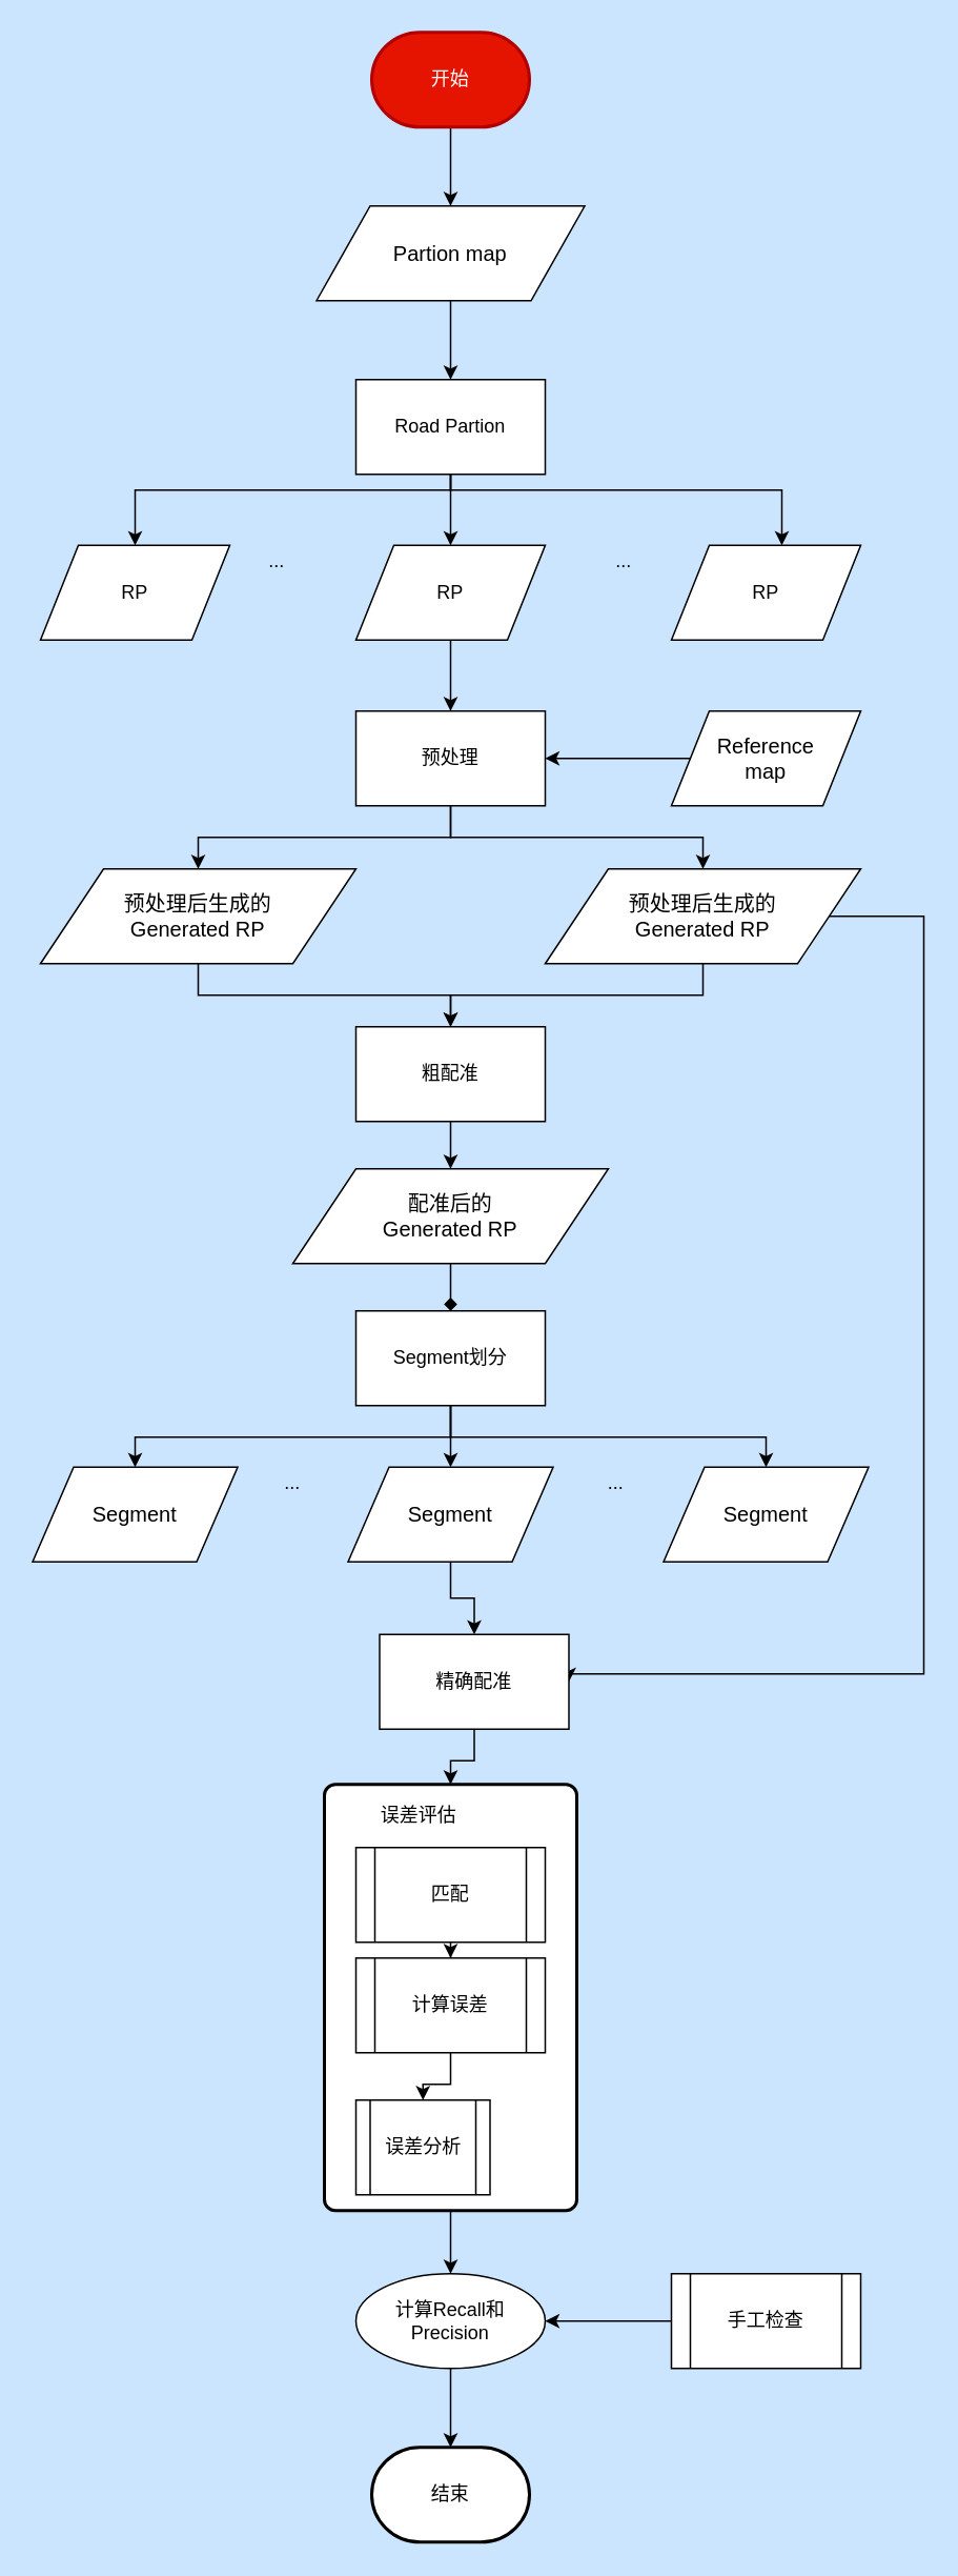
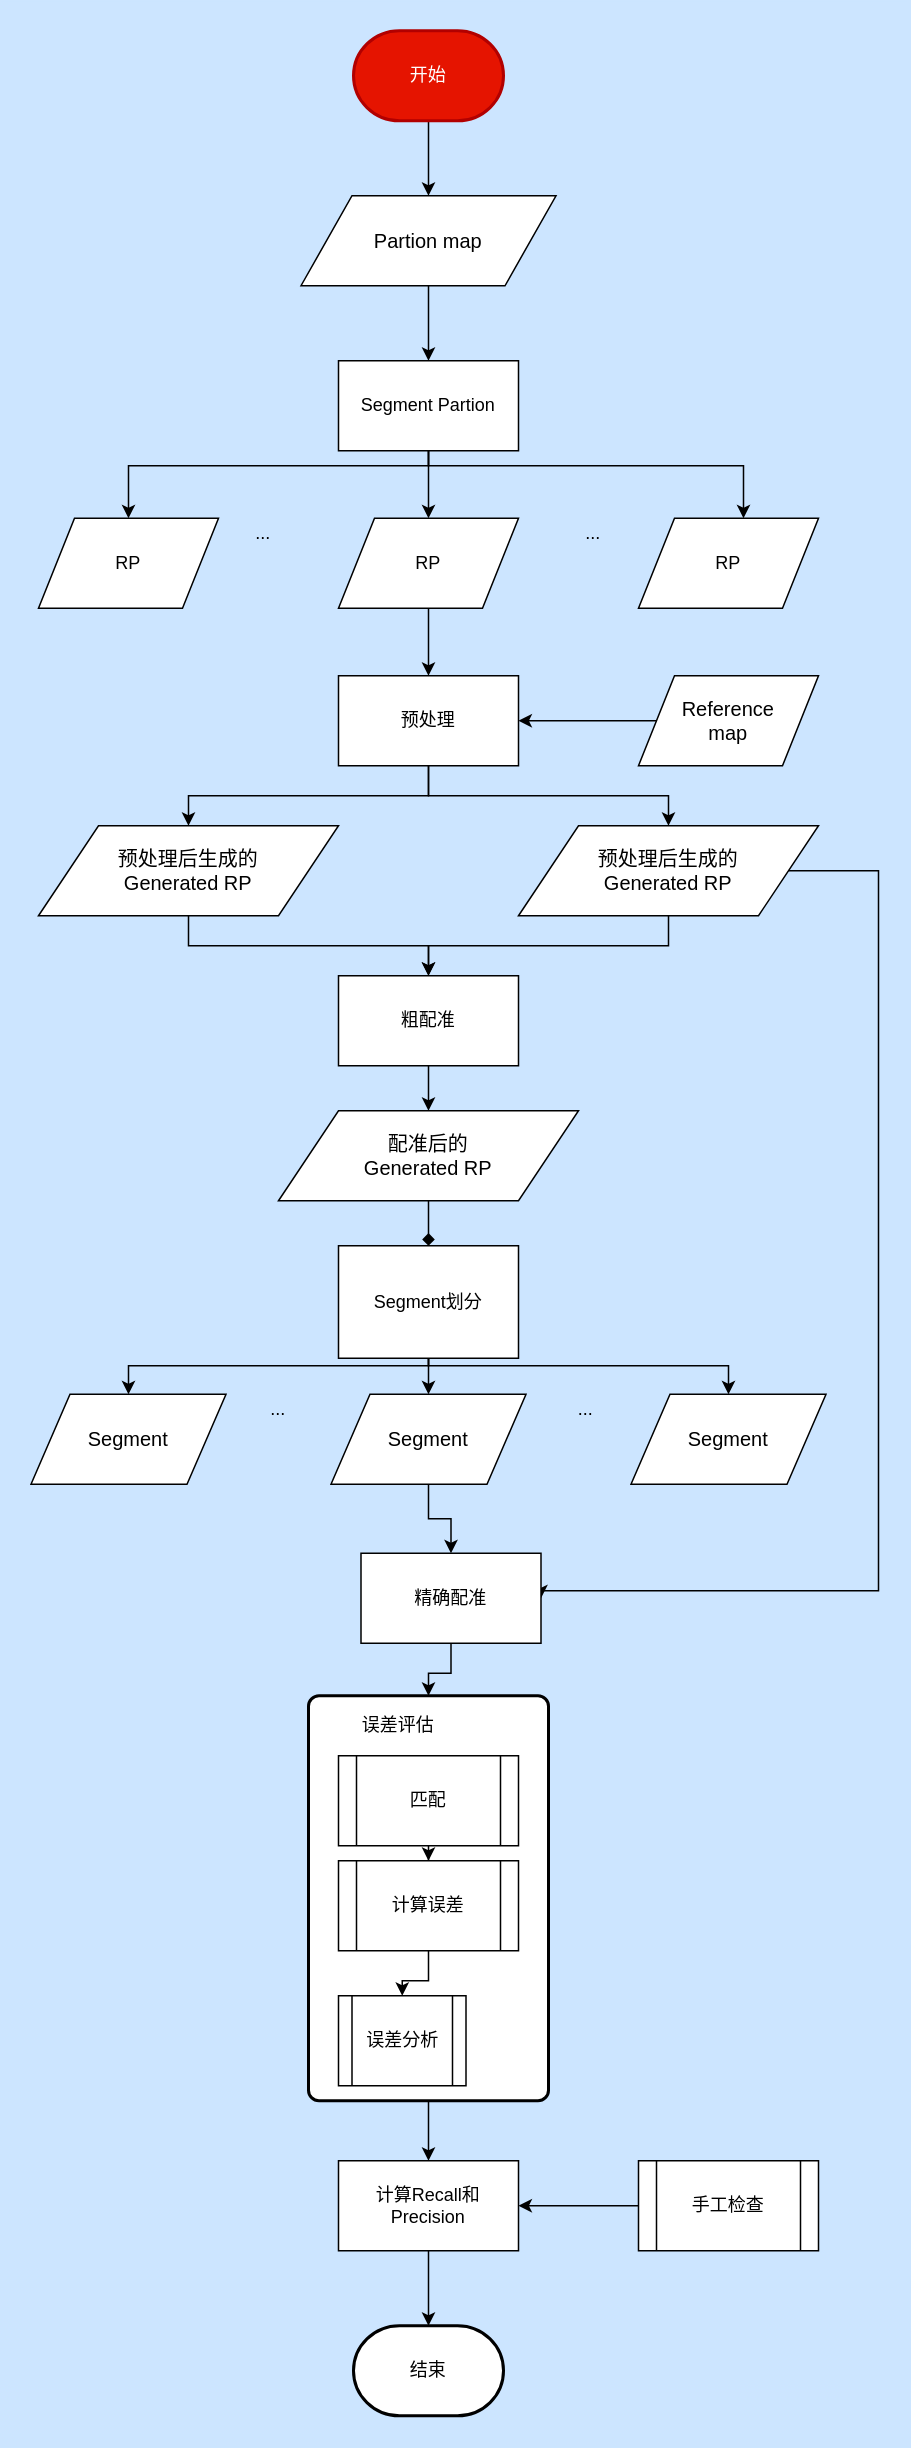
  <mxCell id="0" />
  <mxCell id="1" parent="0" />
  <mxCell id="2" value="" style="edgeStyle=orthogonalEdgeStyle;rounded=0;orthogonalLoop=1;jettySize=auto;html=1;" parent="1" source="3" target="5" edge="1"><mxGeometry relative="1" as="geometry" /></mxCell>
  <mxCell id="3" value="开始" style="strokeWidth=2;html=1;shape=mxgraph.flowchart.terminator;whiteSpace=wrap;fillColor=#e51400;strokeColor=#B20000;fontColor=#ffffff;" parent="1" vertex="1"><mxGeometry x="235" y="20" width="100" height="60" as="geometry" /></mxCell>
  <mxCell id="4" value="" style="edgeStyle=orthogonalEdgeStyle;rounded=0;orthogonalLoop=1;jettySize=auto;html=1;" parent="1" source="5" target="9" edge="1"><mxGeometry relative="1" as="geometry" /></mxCell>
  <mxCell id="5" value="&lt;span style=&quot;font-size: 10.0pt ; font-family: &amp;#34;微软雅黑&amp;#34; , sans-serif&quot;&gt;Partion map&lt;/span&gt;" style="shape=parallelogram;perimeter=parallelogramPerimeter;whiteSpace=wrap;html=1;" parent="1" vertex="1"><mxGeometry x="200" y="130" width="170" height="60" as="geometry" /></mxCell>
  <mxCell id="6" value="" style="edgeStyle=orthogonalEdgeStyle;rounded=0;orthogonalLoop=1;jettySize=auto;html=1;" parent="1" source="9" target="11" edge="1"><mxGeometry relative="1" as="geometry" /></mxCell>
  <mxCell id="7" style="edgeStyle=orthogonalEdgeStyle;rounded=0;orthogonalLoop=1;jettySize=auto;html=1;entryX=0.5;entryY=0;entryDx=0;entryDy=0;" parent="1" source="9" target="13" edge="1"><mxGeometry relative="1" as="geometry"><Array as="points"><mxPoint x="285" y="310" /><mxPoint x="85" y="310" /></Array></mxGeometry></mxCell>
  <mxCell id="8" style="edgeStyle=orthogonalEdgeStyle;rounded=0;orthogonalLoop=1;jettySize=auto;html=1;" parent="1" source="9" target="12" edge="1"><mxGeometry relative="1" as="geometry"><Array as="points"><mxPoint x="285" y="310" /><mxPoint x="495" y="310" /></Array></mxGeometry></mxCell>
- <mxCell id="9" value="Road Partion" style="rounded=0;whiteSpace=wrap;html=1;" parent="1" vertex="1"><mxGeometry x="225" y="240" width="120" height="60" as="geometry" /></mxCell>
+ <mxCell id="9" value="Segment Partion" style="rounded=0;whiteSpace=wrap;html=1;" parent="1" vertex="1"><mxGeometry x="225" y="240" width="120" height="60" as="geometry" /></mxCell>
  <mxCell id="10" value="" style="edgeStyle=orthogonalEdgeStyle;rounded=0;orthogonalLoop=1;jettySize=auto;html=1;" parent="1" source="11" target="18" edge="1"><mxGeometry relative="1" as="geometry" /></mxCell>
  <mxCell id="11" value="RP" style="shape=parallelogram;perimeter=parallelogramPerimeter;whiteSpace=wrap;html=1;" parent="1" vertex="1"><mxGeometry x="225" y="345" width="120" height="60" as="geometry" /></mxCell>
  <mxCell id="12" value="RP" style="shape=parallelogram;perimeter=parallelogramPerimeter;whiteSpace=wrap;html=1;" parent="1" vertex="1"><mxGeometry x="425" y="345" width="120" height="60" as="geometry" /></mxCell>
  <mxCell id="13" value="RP" style="shape=parallelogram;perimeter=parallelogramPerimeter;whiteSpace=wrap;html=1;" parent="1" vertex="1"><mxGeometry x="25" y="345" width="120" height="60" as="geometry" /></mxCell>
  <mxCell id="14" value="..." style="text;html=1;strokeColor=none;fillColor=none;align=center;verticalAlign=middle;whiteSpace=wrap;rounded=0;" parent="1" vertex="1"><mxGeometry x="155" y="345" width="40" height="20" as="geometry" /></mxCell>
  <mxCell id="15" value="..." style="text;html=1;strokeColor=none;fillColor=none;align=center;verticalAlign=middle;whiteSpace=wrap;rounded=0;" parent="1" vertex="1"><mxGeometry x="375" y="345" width="40" height="20" as="geometry" /></mxCell>
  <mxCell id="16" style="edgeStyle=orthogonalEdgeStyle;rounded=0;orthogonalLoop=1;jettySize=auto;html=1;entryX=0.5;entryY=0;entryDx=0;entryDy=0;" parent="1" source="18" target="22" edge="1"><mxGeometry relative="1" as="geometry" /></mxCell>
  <mxCell id="17" style="edgeStyle=orthogonalEdgeStyle;rounded=0;orthogonalLoop=1;jettySize=auto;html=1;" parent="1" source="18" target="25" edge="1"><mxGeometry relative="1" as="geometry" /></mxCell>
  <mxCell id="18" value="预处理" style="rounded=0;whiteSpace=wrap;html=1;" parent="1" vertex="1"><mxGeometry x="225" y="450" width="120" height="60" as="geometry" /></mxCell>
  <mxCell id="19" value="" style="edgeStyle=orthogonalEdgeStyle;rounded=0;orthogonalLoop=1;jettySize=auto;html=1;" parent="1" source="20" target="18" edge="1"><mxGeometry relative="1" as="geometry" /></mxCell>
  <mxCell id="20" value="&lt;span style=&quot;font-size: 10.0pt ; font-family: &amp;#34;微软雅黑&amp;#34; , sans-serif&quot;&gt;Reference&lt;br&gt;map&lt;/span&gt;" style="shape=parallelogram;perimeter=parallelogramPerimeter;whiteSpace=wrap;html=1;" parent="1" vertex="1"><mxGeometry x="425" y="450" width="120" height="60" as="geometry" /></mxCell>
  <mxCell id="21" style="edgeStyle=orthogonalEdgeStyle;rounded=0;orthogonalLoop=1;jettySize=auto;html=1;entryX=0.5;entryY=0;entryDx=0;entryDy=0;" parent="1" source="22" target="27" edge="1"><mxGeometry relative="1" as="geometry" /></mxCell>
  <mxCell id="22" value="&lt;span style=&quot;font-size: 10.0pt ; font-family: &amp;#34;微软雅黑&amp;#34; , sans-serif&quot;&gt;预处理后生成的&lt;br&gt;Generated&amp;nbsp;RP&lt;/span&gt;" style="shape=parallelogram;perimeter=parallelogramPerimeter;whiteSpace=wrap;html=1;" parent="1" vertex="1"><mxGeometry x="25" y="550" width="200" height="60" as="geometry" /></mxCell>
  <mxCell id="23" style="edgeStyle=orthogonalEdgeStyle;rounded=0;orthogonalLoop=1;jettySize=auto;html=1;exitX=0.5;exitY=1;exitDx=0;exitDy=0;entryX=0.5;entryY=0;entryDx=0;entryDy=0;" parent="1" source="25" target="27" edge="1"><mxGeometry relative="1" as="geometry" /></mxCell>
  <mxCell id="24" style="edgeStyle=orthogonalEdgeStyle;rounded=0;orthogonalLoop=1;jettySize=auto;html=1;entryX=1;entryY=0.5;entryDx=0;entryDy=0;" parent="1" source="25" target="41" edge="1"><mxGeometry relative="1" as="geometry"><Array as="points"><mxPoint x="585" y="580" /><mxPoint x="585" y="1060" /></Array></mxGeometry></mxCell>
  <mxCell id="25" value="&lt;span style=&quot;font-size: 10.0pt ; font-family: &amp;#34;微软雅黑&amp;#34; , sans-serif&quot;&gt;预处理后生成的&lt;br&gt;Generated&amp;nbsp;RP&lt;/span&gt;" style="shape=parallelogram;perimeter=parallelogramPerimeter;whiteSpace=wrap;html=1;" parent="1" vertex="1"><mxGeometry x="345" y="550" width="200" height="60" as="geometry" /></mxCell>
  <mxCell id="26" value="" style="edgeStyle=orthogonalEdgeStyle;rounded=0;orthogonalLoop=1;jettySize=auto;html=1;" parent="1" source="27" target="29" edge="1"><mxGeometry relative="1" as="geometry" /></mxCell>
  <mxCell id="27" value="粗配准" style="rounded=0;whiteSpace=wrap;html=1;" parent="1" vertex="1"><mxGeometry x="225" y="650" width="120" height="60" as="geometry" /></mxCell>
  <mxCell id="28" value="" style="edgeStyle=orthogonalEdgeStyle;rounded=0;orthogonalLoop=1;jettySize=auto;html=1;endArrow=diamond;" parent="1" source="29" target="33" edge="1"><mxGeometry relative="1" as="geometry" /></mxCell>
  <mxCell id="29" value="&lt;font face=&quot;微软雅黑, sans-serif&quot;&gt;&lt;span style=&quot;font-size: 13.333px&quot;&gt;配准后的&lt;br&gt;&lt;/span&gt;&lt;/font&gt;&lt;span style=&quot;font-family: , sans-serif ; font-size: 13.333px&quot;&gt;Generated&amp;nbsp;RP&lt;/span&gt;&lt;font face=&quot;微软雅黑, sans-serif&quot;&gt;&lt;span style=&quot;font-size: 13.333px&quot;&gt;&lt;br&gt;&lt;/span&gt;&lt;/font&gt;" style="shape=parallelogram;perimeter=parallelogramPerimeter;whiteSpace=wrap;html=1;" parent="1" vertex="1"><mxGeometry x="185" y="740" width="200" height="60" as="geometry" /></mxCell>
  <mxCell id="30" value="" style="edgeStyle=orthogonalEdgeStyle;rounded=0;orthogonalLoop=1;jettySize=auto;html=1;" parent="1" source="33" target="37" edge="1"><mxGeometry relative="1" as="geometry" /></mxCell>
  <mxCell id="31" style="edgeStyle=orthogonalEdgeStyle;rounded=0;orthogonalLoop=1;jettySize=auto;html=1;" parent="1" source="33" target="34" edge="1"><mxGeometry relative="1" as="geometry"><Array as="points"><mxPoint x="285" y="910" /><mxPoint x="85" y="910" /></Array></mxGeometry></mxCell>
  <mxCell id="32" style="edgeStyle=orthogonalEdgeStyle;rounded=0;orthogonalLoop=1;jettySize=auto;html=1;entryX=0.5;entryY=0;entryDx=0;entryDy=0;" parent="1" source="33" target="35" edge="1"><mxGeometry relative="1" as="geometry"><Array as="points"><mxPoint x="285" y="910" /><mxPoint x="485" y="910" /></Array></mxGeometry></mxCell>
- <mxCell id="33" value="Segment划分" style="rounded=0;whiteSpace=wrap;html=1;" parent="1" vertex="1"><mxGeometry x="225" y="830" width="120" height="60" as="geometry" /></mxCell>
+ <mxCell id="33" value="Segment划分" style="rounded=0;whiteSpace=wrap;html=1;" parent="1" vertex="1"><mxGeometry x="225" y="830" width="120" height="75" as="geometry" /></mxCell>
  <mxCell id="34" value="&lt;font face=&quot;微软雅黑, sans-serif&quot;&gt;&lt;span style=&quot;font-size: 13.333px&quot;&gt;Segment&lt;/span&gt;&lt;/font&gt;" style="shape=parallelogram;perimeter=parallelogramPerimeter;whiteSpace=wrap;html=1;" parent="1" vertex="1"><mxGeometry x="20" y="929" width="130" height="60" as="geometry" /></mxCell>
  <mxCell id="35" value="&lt;font face=&quot;微软雅黑, sans-serif&quot;&gt;&lt;span style=&quot;font-size: 13.333px&quot;&gt;Segment&lt;/span&gt;&lt;/font&gt;" style="shape=parallelogram;perimeter=parallelogramPerimeter;whiteSpace=wrap;html=1;" parent="1" vertex="1"><mxGeometry x="420" y="929" width="130" height="60" as="geometry" /></mxCell>
  <mxCell id="36" value="" style="edgeStyle=orthogonalEdgeStyle;rounded=0;orthogonalLoop=1;jettySize=auto;html=1;" parent="1" source="37" target="41" edge="1"><mxGeometry relative="1" as="geometry" /></mxCell>
  <mxCell id="37" value="&lt;font face=&quot;微软雅黑, sans-serif&quot;&gt;&lt;span style=&quot;font-size: 13.333px&quot;&gt;Segment&lt;/span&gt;&lt;/font&gt;" style="shape=parallelogram;perimeter=parallelogramPerimeter;whiteSpace=wrap;html=1;" parent="1" vertex="1"><mxGeometry x="220" y="929" width="130" height="60" as="geometry" /></mxCell>
  <mxCell id="38" value="..." style="text;html=1;strokeColor=none;fillColor=none;align=center;verticalAlign=middle;whiteSpace=wrap;rounded=0;" parent="1" vertex="1"><mxGeometry x="165" y="929" width="40" height="20" as="geometry" /></mxCell>
  <mxCell id="39" value="..." style="text;html=1;strokeColor=none;fillColor=none;align=center;verticalAlign=middle;whiteSpace=wrap;rounded=0;" parent="1" vertex="1"><mxGeometry x="370" y="929" width="40" height="20" as="geometry" /></mxCell>
  <mxCell id="40" style="edgeStyle=orthogonalEdgeStyle;rounded=0;orthogonalLoop=1;jettySize=auto;html=1;entryX=0.5;entryY=0;entryDx=0;entryDy=0;" parent="1" source="41" target="43" edge="1"><mxGeometry relative="1" as="geometry" /></mxCell>
  <mxCell id="41" value="精确配准" style="rounded=0;whiteSpace=wrap;html=1;" parent="1" vertex="1"><mxGeometry x="240" y="1035" width="120" height="60" as="geometry" /></mxCell>
  <mxCell id="42" value="" style="edgeStyle=orthogonalEdgeStyle;rounded=0;orthogonalLoop=1;jettySize=auto;html=1;entryX=0.5;entryY=0;entryDx=0;entryDy=0;" parent="1" source="43" target="51" edge="1"><mxGeometry relative="1" as="geometry"><mxPoint x="285" y="1480" as="targetPoint" /></mxGeometry></mxCell>
  <mxCell id="43" value="" style="rounded=1;whiteSpace=wrap;html=1;absoluteArcSize=1;arcSize=14;strokeWidth=2;align=center;" parent="1" vertex="1"><mxGeometry x="205" y="1130" width="160" height="270" as="geometry" /></mxCell>
  <mxCell id="44" value="" style="edgeStyle=orthogonalEdgeStyle;rounded=0;orthogonalLoop=1;jettySize=auto;html=1;" parent="1" source="45" target="47" edge="1"><mxGeometry relative="1" as="geometry" /></mxCell>
  <mxCell id="45" value="匹配" style="shape=process;whiteSpace=wrap;html=1;backgroundOutline=1;" parent="1" vertex="1"><mxGeometry x="225" y="1170" width="120" height="60" as="geometry" /></mxCell>
  <mxCell id="46" value="" style="edgeStyle=orthogonalEdgeStyle;rounded=0;orthogonalLoop=1;jettySize=auto;html=1;" parent="1" source="47" target="48" edge="1"><mxGeometry relative="1" as="geometry" /></mxCell>
  <mxCell id="47" value="计算误差" style="shape=process;whiteSpace=wrap;html=1;backgroundOutline=1;" parent="1" vertex="1"><mxGeometry x="225" y="1240" width="120" height="60" as="geometry" /></mxCell>
  <mxCell id="48" value="误差分析" style="shape=process;whiteSpace=wrap;html=1;backgroundOutline=1;" parent="1" vertex="1"><mxGeometry x="225" y="1330" width="85" height="60" as="geometry" /></mxCell>
  <mxCell id="49" value="误差评估" style="text;html=1;strokeColor=none;fillColor=none;align=center;verticalAlign=middle;whiteSpace=wrap;rounded=0;" parent="1" vertex="1"><mxGeometry x="240" y="1140" width="50" height="20" as="geometry" /></mxCell>
  <mxCell id="50" value="" style="edgeStyle=orthogonalEdgeStyle;rounded=0;orthogonalLoop=1;jettySize=auto;html=1;entryX=0.5;entryY=0;entryDx=0;entryDy=0;entryPerimeter=0;" parent="1" source="51" target="54" edge="1"><mxGeometry relative="1" as="geometry"><mxPoint x="285" y="1580" as="targetPoint" /></mxGeometry></mxCell>
- <mxCell id="51" value="计算Recall和Precision" style="ellipse;whiteSpace=wrap;html=1;" parent="1" vertex="1"><mxGeometry x="225" y="1440" width="120" height="60" as="geometry" /></mxCell>
+ <mxCell id="51" value="计算Recall和Precision" style="rounded=0;whiteSpace=wrap;html=1;" parent="1" vertex="1"><mxGeometry x="225" y="1440" width="120" height="60" as="geometry" /></mxCell>
  <mxCell id="52" value="" style="edgeStyle=orthogonalEdgeStyle;rounded=0;orthogonalLoop=1;jettySize=auto;html=1;" parent="1" source="53" target="51" edge="1"><mxGeometry relative="1" as="geometry" /></mxCell>
  <mxCell id="53" value="手工检查" style="shape=process;whiteSpace=wrap;html=1;backgroundOutline=1;" parent="1" vertex="1"><mxGeometry x="425" y="1440" width="120" height="60" as="geometry" /></mxCell>
  <mxCell id="54" value="结束" style="strokeWidth=2;html=1;shape=mxgraph.flowchart.terminator;whiteSpace=wrap;" parent="1" vertex="1"><mxGeometry x="235" y="1550" width="100" height="60" as="geometry" /></mxCell>
